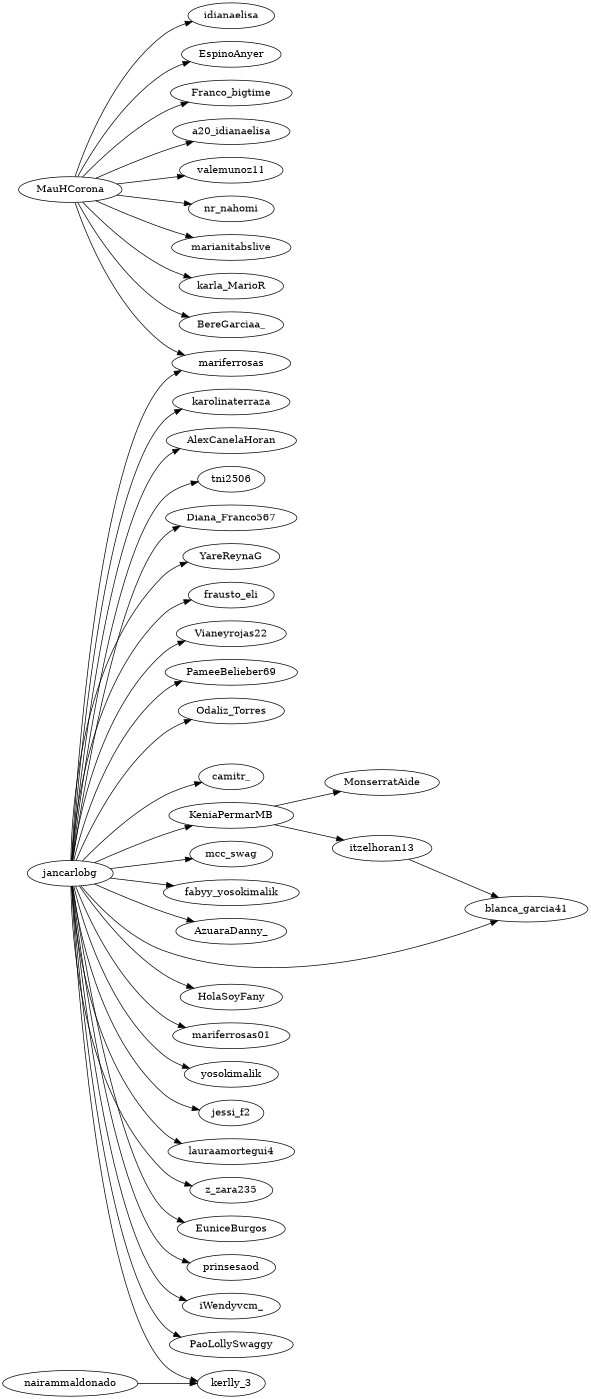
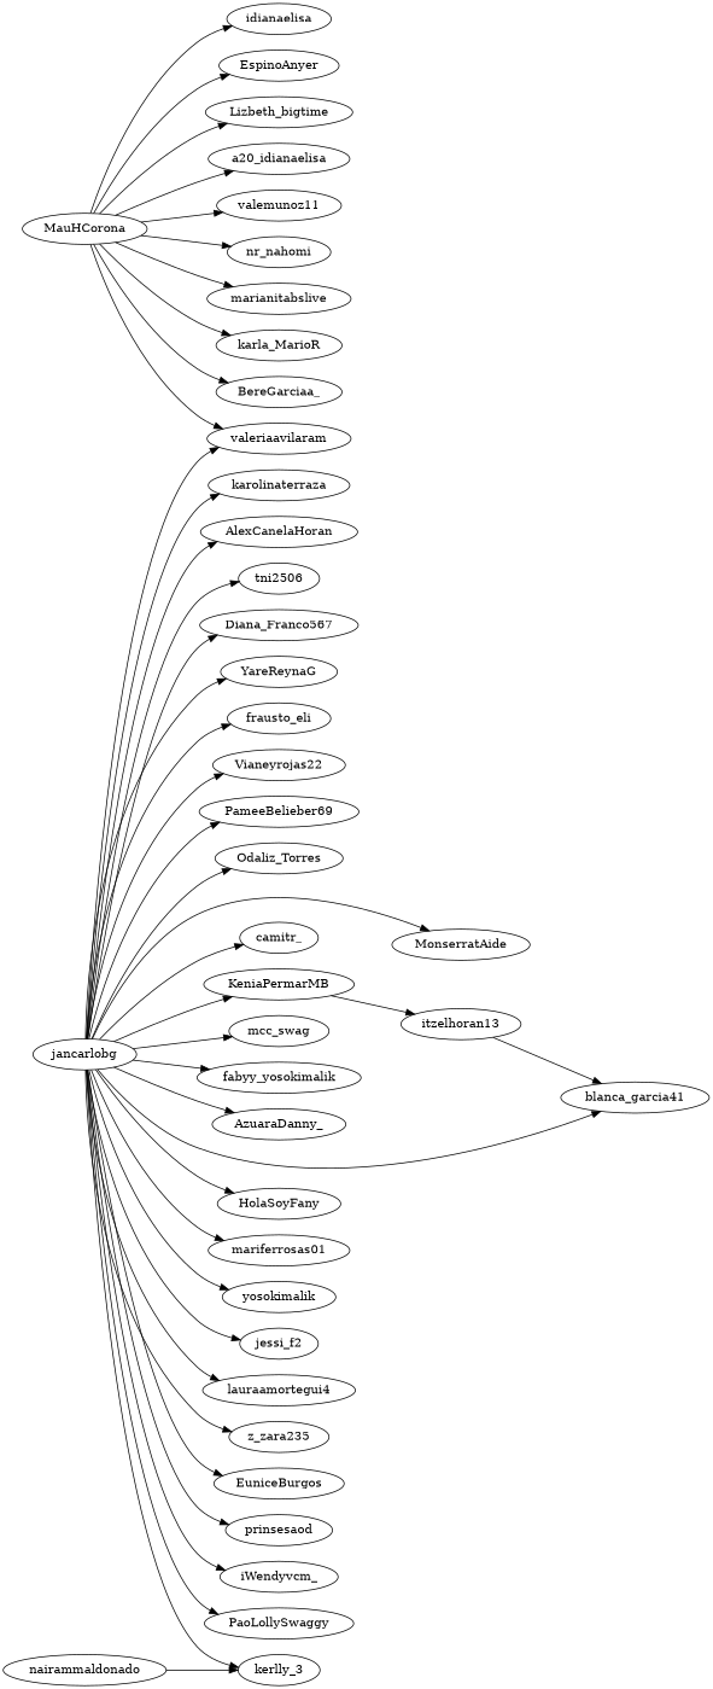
  strict digraph {
    rankdir=LR
    MauHCorona
    idianaelisa
    EspinoAnyer
-   Lizbeth_bigtime [label=Franco_bigtime]
+   Lizbeth_bigtime
    n5 [label=a20_idianaelisa]
    valemunoz11
-   valeriaavilaram [label=mariferrosas]
+   valeriaavilaram
    nr_nahomi
    marianitabslive
    karla_MarioR
    BereGarciaa_
    jancarlobg
    karolinaterraza
    AlexCanelaHoran
    tni2506
    Diana_Franco567
    YareReynaG
    frausto_eli
    n19 [label=Vianeyrojas22]
    PameeBelieber69
    Odaliz_Torres
    MonserratAide
    camitr_
    KeniaPermarMB
    mcc_swag
    kerlly_3
    n27 [label=fabyy_yosokimalik]
    AzuaraDanny_
    blanca_garcia41
    HolaSoyFany
    mariferrosas01
    yosokimalik
    jessi_f2
    lauraamortegui4
    z_zara235
    EuniceBurgos
    prinsesaod
    iWendyvcm_
    PaoLollySwaggy
    itzelhoran13
    nairammaldonado
    MauHCorona -> idianaelisa
    MauHCorona -> EspinoAnyer
    MauHCorona -> Lizbeth_bigtime
    MauHCorona -> n5
    MauHCorona -> valemunoz11
    MauHCorona -> valeriaavilaram
    MauHCorona -> nr_nahomi
    MauHCorona -> marianitabslive
    MauHCorona -> karla_MarioR
    MauHCorona -> BereGarciaa_
    jancarlobg -> valeriaavilaram
    jancarlobg -> karolinaterraza
    jancarlobg -> AlexCanelaHoran
    jancarlobg -> tni2506
    jancarlobg -> Diana_Franco567
    jancarlobg -> YareReynaG
    jancarlobg -> frausto_eli
    jancarlobg -> n19
    jancarlobg -> PameeBelieber69
    jancarlobg -> Odaliz_Torres
-   KeniaPermarMB -> MonserratAide
+   jancarlobg -> MonserratAide
    jancarlobg -> camitr_
    jancarlobg -> KeniaPermarMB
    jancarlobg -> mcc_swag
    jancarlobg -> kerlly_3
    jancarlobg -> n27
    jancarlobg -> AzuaraDanny_
    jancarlobg -> blanca_garcia41
    jancarlobg -> HolaSoyFany
    jancarlobg -> mariferrosas01
    jancarlobg -> yosokimalik
    jancarlobg -> jessi_f2
    jancarlobg -> lauraamortegui4
    jancarlobg -> z_zara235
    jancarlobg -> EuniceBurgos
    jancarlobg -> prinsesaod
    jancarlobg -> iWendyvcm_
    jancarlobg -> PaoLollySwaggy
    KeniaPermarMB -> itzelhoran13
    itzelhoran13 -> blanca_garcia41
    nairammaldonado -> kerlly_3
  }
